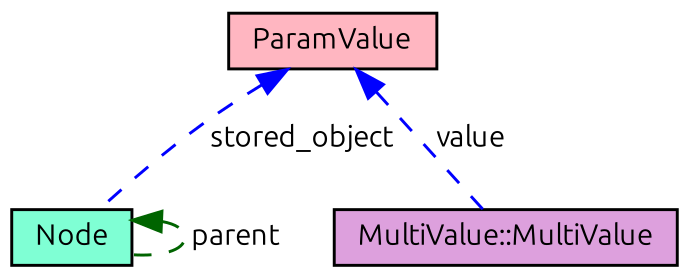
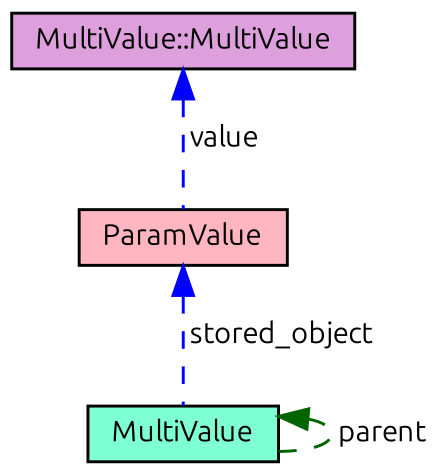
  digraph {
    fontname=Ubuntu
    node [color=black fontname=Ubuntu fontsize=10 shape=record style=filled]
    edge [color=blue dir=back fontname=Ubuntu fontsize=10 labelfontname=Helvetica labelfontsize=10 style=dashed]
-   n1 [fillcolor=aquamarine fontcolor=black height=0.2 label="Node" width=0.4]
+   n1 [fillcolor=aquamarine fontcolor=black height=0.2 label=MultiValue width=0.4]
    n2 [fillcolor=lightpink height=0.2 label=ParamValue width=0.4]
    n3 [fillcolor=plum height=0.2 label="MultiValue::MultiValue" width=0.4]
    n1 -> n1 [color=darkgreen label=" parent"]
    n2 -> n1 [label=" stored_object"]
-   n2 -> n3 [label=" value"]
+   n3 -> n2 [label=" value"]
  }
